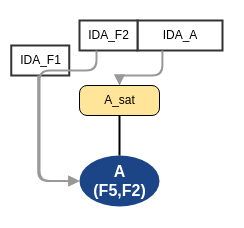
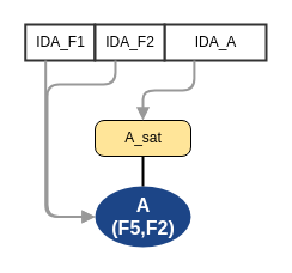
  <mxCell id="0" />
  <mxCell id="1" value="Layer 0" parent="0" />
  <mxCell id="2" value="&lt;div style='width: 73.8px;height:auto;word-break: break-word;'&gt;&lt;div align=&quot;center&quot;&gt;&lt;/div&gt;&lt;div align=&quot;center&quot;&gt;&lt;span style=&quot;font-weight: bold; font-size: 16px; color: #ffffff; line-height: 18.5px;&quot;&gt;A&lt;/span&gt;&lt;/div&gt;&lt;div align=&quot;center&quot;&gt;&lt;span style=&quot;font-weight: bold; font-size: 16px; color: #ffffff; line-height: 18.5px;&quot;&gt;(F5,F2)&lt;/span&gt;&lt;/div&gt;&lt;/div&gt;" style="shape=ellipse;perimeter=ellipsePerimeter;shadow=0;strokeWidth=0;strokeColor=none;fillColor=#1c4587;opacity=100.0;html=1;nl2Br=0;verticalAlign=middle;align=center;spacingLeft=7.6;spacingRight=6;whiteSpace=wrap;gliffyId=792;" parent="1" vertex="1"><mxGeometry x="79" y="155" width="80" height="51" as="geometry" /></mxCell>
- <mxCell id="3" value="&lt;div style='width: 74.333px;height:auto;word-break: break-word;'&gt;&lt;div align=&quot;center&quot;&gt;&lt;span style=&quot;font-size: 12px; font-family: Arial; line-height: 14px;&quot;&gt; A_sat&lt;/span&gt;&lt;/div&gt;&lt;/div&gt;" style="shape=rect;rounded=1;arcSize=15;absoluteArcSize=1;shadow=0;strokeWidth=1;fillColor=#ffe599;strokeColor=#000000;opacity=100.0;html=1;nl2Br=0;verticalAlign=middle;align=center;spacingLeft=7.333;spacingRight=6;whiteSpace=wrap;gliffyId=1204;" parent="1" vertex="1"><mxGeometry x="79" y="85" width="80" height="30" as="geometry" /></mxCell>
+ <mxCell id="3" value="&lt;div style='width: 74.333px;height:auto;word-break: break-word;'&gt;&lt;div align=&quot;center&quot;&gt;&lt;span style=&quot;font-size: 12px; font-family: Arial; line-height: 14px;&quot;&gt; A_sat&lt;/span&gt;&lt;/div&gt;&lt;/div&gt;" style="shape=rect;rounded=1;arcSize=15;absoluteArcSize=1;shadow=0;strokeWidth=1;fillColor=#ffe599;strokeColor=#000000;opacity=100.0;html=1;nl2Br=0;verticalAlign=middle;align=center;spacingLeft=7.333;spacingRight=6;whiteSpace=wrap;gliffyId=1204;" parent="1" vertex="1"><mxGeometry x="79" y="100" width="80" height="30" as="geometry" /></mxCell>
  <mxCell id="4" style="shape=filledEdge;strokeWidth=2;strokeColor=#000000;fillColor=none;startArrow=none;startFill=0;startSize=6;endArrow=none;endFill=0;endSize=6;rounded=1;gliffyId=1258;exitX=0.5;exitY=0.0;exitPerimeter=0;entryX=0.5;entryY=1.0;entryPerimeter=0;edgeStyle=orthogonalEdgeStyle;" parent="1" source="2" target="3" edge="1"><mxGeometry width="100" height="100" relative="1" as="geometry"><Array as="points"><mxPoint x="119" y="155" /><mxPoint x="119" y="146.667" /><mxPoint x="119" y="138.333" /><mxPoint x="119" y="130" /></Array></mxGeometry></mxCell>
- <mxCell id="5" value="&lt;div style='width: 52.68px;height:auto;word-break: break-word;'&gt;&lt;div align=&quot;center&quot;&gt;&lt;span style=&quot;font-family: Arial; font-size: 12px; text-decoration: none; line-height: 0;&quot;&gt;&lt;span style=&quot;text-decoration: none; line-height: 14px;&quot;&gt;IDA_F1&lt;/span&gt;&lt;/span&gt;&lt;/div&gt;&lt;/div&gt;" style="shape=rect;shadow=0;strokeWidth=2;fillColor=#FFFFFF;strokeColor=#333333;opacity=100.0;html=1;nl2Br=0;verticalAlign=middle;align=center;spacingLeft=1.16;spacingRight=0;whiteSpace=wrap;gliffyId=1460;" parent="1" vertex="1"><mxGeometry x="10.75" y="45" width="58" height="30" as="geometry" /></mxCell>
+ <mxCell id="5" value="&lt;div style='width: 52.68px;height:auto;word-break: break-word;'&gt;&lt;div align=&quot;center&quot;&gt;&lt;span style=&quot;font-family: Arial; font-size: 12px; text-decoration: none; line-height: 0;&quot;&gt;&lt;span style=&quot;text-decoration: none; line-height: 14px;&quot;&gt;IDA_F1&lt;/span&gt;&lt;/span&gt;&lt;/div&gt;&lt;/div&gt;" style="shape=rect;shadow=0;strokeWidth=2;fillColor=#FFFFFF;strokeColor=#333333;opacity=100.0;html=1;nl2Br=0;verticalAlign=middle;align=center;spacingLeft=1.16;spacingRight=0;whiteSpace=wrap;gliffyId=1460;" parent="1" vertex="1"><mxGeometry x="20.75" y="20" width="58" height="30" as="geometry" /></mxCell>
  <mxCell id="6" value="&lt;div style='width: 78.6px;height:auto;word-break: break-word;'&gt;&lt;div align=&quot;center&quot;&gt;&lt;span style=&quot;font-family: Arial; font-size: 12px; text-decoration: none; line-height: 0;&quot;&gt;&lt;span style=&quot;text-decoration: none; line-height: 14px;&quot;&gt;IDA_A&lt;/span&gt;&lt;/span&gt;&lt;/div&gt;&lt;/div&gt;" style="shape=rect;shadow=0;strokeWidth=2;fillColor=#FFFFFF;strokeColor=#333333;opacity=100.0;html=1;nl2Br=0;verticalAlign=middle;align=center;spacingLeft=1.7;spacingRight=0;whiteSpace=wrap;gliffyId=1463;" parent="1" vertex="1"><mxGeometry x="137" y="20" width="85" height="30" as="geometry" /></mxCell>
  <mxCell id="7" value="&lt;div style='width: 52.68px;height:auto;word-break: break-word;'&gt;&lt;div align=&quot;center&quot;&gt;&lt;span style=&quot;font-family: Arial; font-size: 12px; text-decoration: none; line-height: 0;&quot;&gt;&lt;span style=&quot;text-decoration: none; line-height: 14px;&quot;&gt;IDA_F2&lt;/span&gt;&lt;/span&gt;&lt;/div&gt;&lt;/div&gt;" style="shape=rect;shadow=0;strokeWidth=2;fillColor=#FFFFFF;strokeColor=#333333;opacity=100.0;html=1;nl2Br=0;verticalAlign=middle;align=center;spacingLeft=1.16;spacingRight=0;whiteSpace=wrap;gliffyId=1467;" parent="1" vertex="1"><mxGeometry x="79" y="20" width="58" height="30" as="geometry" /></mxCell>
  <mxCell id="8" style="shape=filledEdge;strokeWidth=2;strokeColor=#999999;fillColor=none;startArrow=none;startFill=0;startSize=6;endArrow=block;endFill=1;endSize=6;rounded=1;gliffyId=1474;edgeStyle=orthogonalEdgeStyle;" parent="1" source="5" target="2" edge="1"><mxGeometry width="17" height="132" relative="1" as="geometry"><Array as="points"><mxPoint x="37.738" y="50" /><mxPoint x="37.738" y="180.5" /><mxPoint x="79" y="180.5" /></Array></mxGeometry></mxCell>
  <mxCell id="9" style="shape=filledEdge;strokeWidth=2;strokeColor=#999999;fillColor=none;startArrow=none;startFill=0;startSize=6;endArrow=block;endFill=1;endSize=6;rounded=1;gliffyId=1476;edgeStyle=orthogonalEdgeStyle;" parent="1" source="7" target="2" edge="1"><mxGeometry width="46" height="39" relative="1" as="geometry"><Array as="points"><mxPoint x="95.988" y="50" /><mxPoint x="95.988" y="70" /><mxPoint x="39" y="70" /><mxPoint x="39" y="180.5" /><mxPoint x="79" y="180.5" /></Array></mxGeometry></mxCell>
  <mxCell id="10" style="shape=filledEdge;strokeWidth=2;strokeColor=#999999;fillColor=none;startArrow=none;startFill=0;startSize=6;endArrow=block;endFill=1;endSize=6;rounded=1;gliffyId=1480;exitX=0.293;exitY=1.0;exitPerimeter=0;entryX=0.5;entryY=0.0;entryPerimeter=0;edgeStyle=orthogonalEdgeStyle;" parent="1" source="6" target="3" edge="1"><mxGeometry width="46" height="39" relative="1" as="geometry"><Array as="points"><mxPoint x="161.896" y="50" /><mxPoint x="161.896" y="75" /><mxPoint x="119" y="75" /><mxPoint x="119" y="100" /></Array></mxGeometry></mxCell>
